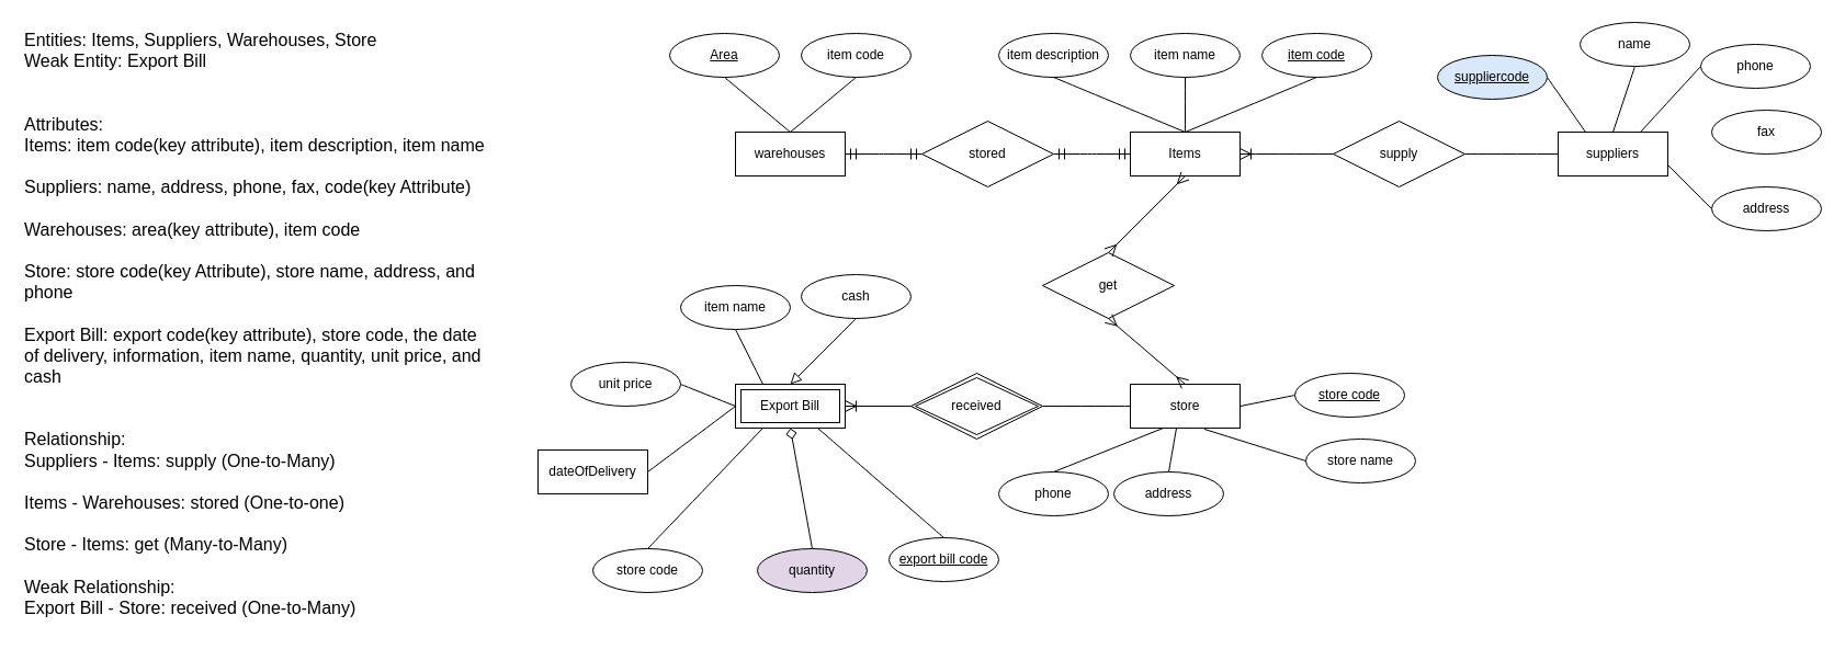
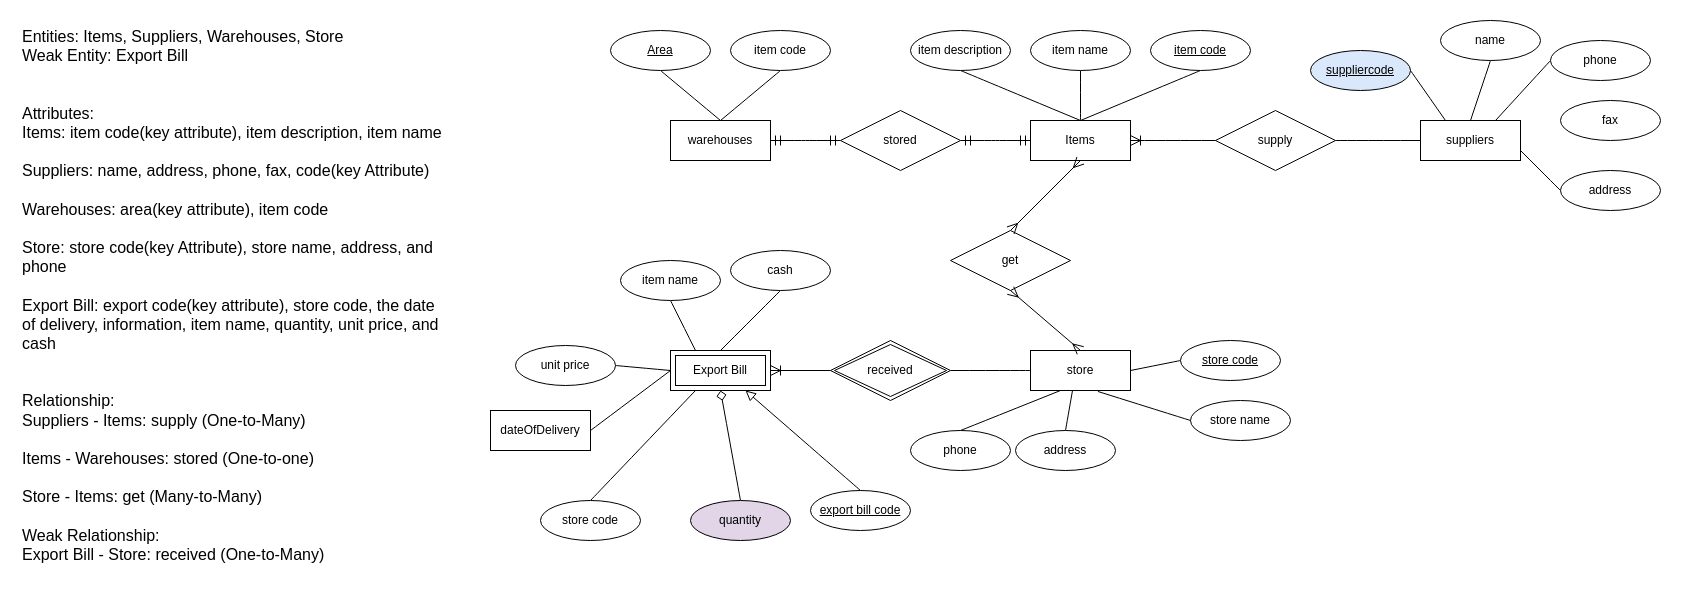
  <mxCell id="0" />
  <mxCell id="1" parent="0" />
  <mxCell id="2" style="edgeStyle=none;curved=1;rounded=0;orthogonalLoop=1;jettySize=auto;html=1;exitX=0.5;exitY=0;exitDx=0;exitDy=0;entryX=0.5;entryY=1;entryDx=0;entryDy=0;fontSize=12;startSize=8;endSize=8;endArrow=none;endFill=0;" parent="1" source="3" target="6" edge="1"><mxGeometry relative="1" as="geometry" /></mxCell>
  <mxCell id="3" value="Items" style="whiteSpace=wrap;html=1;align=center;" parent="1" vertex="1"><mxGeometry x="1030" y="120" width="100" height="40" as="geometry" /></mxCell>
  <mxCell id="4" style="edgeStyle=none;curved=1;rounded=0;orthogonalLoop=1;jettySize=auto;html=1;exitX=0.5;exitY=1;exitDx=0;exitDy=0;entryX=0.5;entryY=0;entryDx=0;entryDy=0;fontSize=12;startSize=8;endSize=8;endArrow=none;endFill=0;" parent="1" source="5" target="3" edge="1"><mxGeometry relative="1" as="geometry" /></mxCell>
  <mxCell id="5" value="item code" style="ellipse;whiteSpace=wrap;html=1;align=center;fontStyle=4;" parent="1" vertex="1"><mxGeometry x="1150" y="30" width="100" height="40" as="geometry" /></mxCell>
  <mxCell id="6" value="item name" style="ellipse;whiteSpace=wrap;html=1;align=center;" parent="1" vertex="1"><mxGeometry x="1030" y="30" width="100" height="40" as="geometry" /></mxCell>
  <mxCell id="7" style="edgeStyle=none;curved=1;rounded=0;orthogonalLoop=1;jettySize=auto;html=1;exitX=0.5;exitY=1;exitDx=0;exitDy=0;entryX=0.5;entryY=0;entryDx=0;entryDy=0;fontSize=12;startSize=8;endSize=8;endArrow=none;endFill=0;" parent="1" source="8" target="3" edge="1"><mxGeometry relative="1" as="geometry" /></mxCell>
  <mxCell id="8" value="item description" style="ellipse;whiteSpace=wrap;html=1;align=center;" parent="1" vertex="1"><mxGeometry x="910" y="30" width="100" height="40" as="geometry" /></mxCell>
  <mxCell id="9" value="suppliers" style="whiteSpace=wrap;html=1;align=center;" parent="1" vertex="1"><mxGeometry x="1420" y="120" width="100" height="40" as="geometry" /></mxCell>
  <mxCell id="10" style="edgeStyle=none;curved=1;rounded=0;orthogonalLoop=1;jettySize=auto;html=1;exitX=1;exitY=0.5;exitDx=0;exitDy=0;entryX=0.25;entryY=0;entryDx=0;entryDy=0;fontSize=12;startSize=8;endSize=8;endArrow=none;endFill=0;" parent="1" source="11" target="9" edge="1"><mxGeometry relative="1" as="geometry" /></mxCell>
  <mxCell id="11" value="suppliercode" style="ellipse;whiteSpace=wrap;html=1;align=center;fontStyle=4;fillColor=#dae8fc;" parent="1" vertex="1"><mxGeometry x="1310" y="50" width="100" height="40" as="geometry" /></mxCell>
  <mxCell id="12" style="edgeStyle=none;curved=1;rounded=0;orthogonalLoop=1;jettySize=auto;html=1;exitX=0.5;exitY=1;exitDx=0;exitDy=0;entryX=0.5;entryY=0;entryDx=0;entryDy=0;fontSize=12;startSize=8;endSize=8;endArrow=none;endFill=0;" parent="1" source="13" target="9" edge="1"><mxGeometry relative="1" as="geometry" /></mxCell>
  <mxCell id="13" value="name" style="ellipse;whiteSpace=wrap;html=1;align=center;" parent="1" vertex="1"><mxGeometry x="1440" y="20" width="100" height="40" as="geometry" /></mxCell>
  <mxCell id="14" style="edgeStyle=none;curved=1;rounded=0;orthogonalLoop=1;jettySize=auto;html=1;exitX=0;exitY=0.5;exitDx=0;exitDy=0;fontSize=12;startSize=8;endSize=8;entryX=0.75;entryY=0;entryDx=0;entryDy=0;endArrow=none;endFill=0;" parent="1" source="15" target="9" edge="1"><mxGeometry relative="1" as="geometry"><mxPoint x="1470" y="120" as="targetPoint" /></mxGeometry></mxCell>
  <mxCell id="15" value="phone" style="ellipse;whiteSpace=wrap;html=1;align=center;" parent="1" vertex="1"><mxGeometry x="1550" y="40" width="100" height="40" as="geometry" /></mxCell>
  <mxCell id="16" value="fax" style="ellipse;whiteSpace=wrap;html=1;align=center;" parent="1" vertex="1"><mxGeometry x="1560" y="100" width="100" height="40" as="geometry" /></mxCell>
  <mxCell id="17" style="edgeStyle=none;curved=1;rounded=0;orthogonalLoop=1;jettySize=auto;html=1;exitX=0;exitY=0.5;exitDx=0;exitDy=0;entryX=1;entryY=0.75;entryDx=0;entryDy=0;fontSize=12;startSize=8;endSize=8;endArrow=none;endFill=0;" parent="1" source="18" target="9" edge="1"><mxGeometry relative="1" as="geometry" /></mxCell>
  <mxCell id="18" value="address" style="ellipse;whiteSpace=wrap;html=1;align=center;" parent="1" vertex="1"><mxGeometry x="1560" y="170" width="100" height="40" as="geometry" /></mxCell>
  <mxCell id="19" value="warehouses" style="whiteSpace=wrap;html=1;align=center;" parent="1" vertex="1"><mxGeometry x="670" y="120" width="100" height="40" as="geometry" /></mxCell>
  <mxCell id="20" style="edgeStyle=none;curved=1;rounded=0;orthogonalLoop=1;jettySize=auto;html=1;exitX=0;exitY=0.5;exitDx=0;exitDy=0;entryX=1;entryY=0.5;entryDx=0;entryDy=0;fontSize=12;startSize=8;endSize=8;endArrow=none;endFill=0;" parent="1" source="21" target="59" edge="1"><mxGeometry relative="1" as="geometry" /></mxCell>
  <mxCell id="21" value="store" style="whiteSpace=wrap;html=1;align=center;" parent="1" vertex="1"><mxGeometry x="1030" y="350" width="100" height="40" as="geometry" /></mxCell>
  <mxCell id="22" style="edgeStyle=none;curved=1;rounded=0;orthogonalLoop=1;jettySize=auto;html=1;exitX=0;exitY=0.5;exitDx=0;exitDy=0;entryX=1;entryY=0.5;entryDx=0;entryDy=0;fontSize=12;startSize=8;endSize=8;endArrow=none;endFill=0;" parent="1" source="23" target="21" edge="1"><mxGeometry relative="1" as="geometry" /></mxCell>
  <mxCell id="23" value="store code" style="ellipse;whiteSpace=wrap;html=1;align=center;fontStyle=4;" parent="1" vertex="1"><mxGeometry x="1180" y="340" width="100" height="40" as="geometry" /></mxCell>
  <mxCell id="24" value="store name" style="ellipse;whiteSpace=wrap;html=1;align=center;" parent="1" vertex="1"><mxGeometry x="1190" y="400" width="100" height="40" as="geometry" /></mxCell>
  <mxCell id="25" value="address" style="ellipse;whiteSpace=wrap;html=1;align=center;" parent="1" vertex="1"><mxGeometry x="1015" y="430" width="100" height="40" as="geometry" /></mxCell>
  <mxCell id="26" value="phone" style="ellipse;whiteSpace=wrap;html=1;align=center;" parent="1" vertex="1"><mxGeometry x="910" y="430" width="100" height="40" as="geometry" /></mxCell>
  <mxCell id="27" style="edgeStyle=none;curved=1;rounded=0;orthogonalLoop=1;jettySize=auto;html=1;exitX=0.5;exitY=0;exitDx=0;exitDy=0;entryX=0.25;entryY=1;entryDx=0;entryDy=0;fontSize=12;startSize=8;endSize=8;endArrow=none;endFill=0;" parent="1" source="58" target="49" edge="1"><mxGeometry relative="1" as="geometry"><mxPoint x="600" y="500" as="sourcePoint" /></mxGeometry></mxCell>
  <mxCell id="28" style="edgeStyle=none;curved=1;rounded=0;orthogonalLoop=1;jettySize=auto;html=1;exitX=1;exitY=0.5;exitDx=0;exitDy=0;fontSize=12;startSize=8;endSize=8;endArrow=none;endFill=0;" parent="1" source="29" edge="1"><mxGeometry relative="1" as="geometry"><mxPoint x="670" y="370" as="targetPoint" /></mxGeometry></mxCell>
  <mxCell id="29" value="dateOfDelivery" style="whiteSpace=wrap;html=1;align=center;rounded=0;" parent="1" vertex="1"><mxGeometry x="490" y="410" width="100" height="40" as="geometry" /></mxCell>
  <mxCell id="30" style="edgeStyle=none;curved=1;rounded=0;orthogonalLoop=1;jettySize=auto;html=1;exitX=0.5;exitY=1;exitDx=0;exitDy=0;entryX=0.25;entryY=0;entryDx=0;entryDy=0;fontSize=12;startSize=8;endSize=8;endArrow=none;endFill=0;" parent="1" source="31" target="49" edge="1"><mxGeometry relative="1" as="geometry" /></mxCell>
  <mxCell id="31" value="item name" style="ellipse;whiteSpace=wrap;html=1;align=center;" parent="1" vertex="1"><mxGeometry x="620" y="260" width="100" height="40" as="geometry" /></mxCell>
  <mxCell id="32" style="edgeStyle=none;curved=1;rounded=0;orthogonalLoop=1;jettySize=auto;html=1;exitX=0.5;exitY=0;exitDx=0;exitDy=0;entryX=0.5;entryY=1;entryDx=0;entryDy=0;fontSize=12;startSize=8;endSize=8;endArrow=diamond;endFill=0;" parent="1" source="33" target="49" edge="1"><mxGeometry relative="1" as="geometry" /></mxCell>
  <mxCell id="33" value="quantity" style="ellipse;whiteSpace=wrap;html=1;align=center;fillColor=#e1d5e7;" parent="1" vertex="1"><mxGeometry x="690" y="500" width="100" height="40" as="geometry" /></mxCell>
  <mxCell id="34" style="edgeStyle=none;curved=1;rounded=0;orthogonalLoop=1;jettySize=auto;html=1;exitX=1;exitY=0.5;exitDx=0;exitDy=0;entryX=0;entryY=0.5;entryDx=0;entryDy=0;fontSize=12;startSize=8;endSize=8;endArrow=none;endFill=0;" parent="1" source="35" target="49" edge="1"><mxGeometry relative="1" as="geometry" /></mxCell>
- <mxCell id="35" value="unit price" style="ellipse;whiteSpace=wrap;html=1;align=center;" parent="1" vertex="1"><mxGeometry x="520" y="330" width="100" height="40" as="geometry" /></mxCell>
- <mxCell id="36" style="edgeStyle=none;curved=1;rounded=0;orthogonalLoop=1;jettySize=auto;html=1;exitX=0.5;exitY=1;exitDx=0;exitDy=0;entryX=0.5;entryY=0;entryDx=0;entryDy=0;fontSize=12;startSize=8;endSize=8;endArrow=block;endFill=0;" parent="1" source="37" target="49" edge="1"><mxGeometry relative="1" as="geometry" /></mxCell>
+ <mxCell id="35" value="unit price" style="ellipse;whiteSpace=wrap;html=1;align=center;" parent="1" vertex="1"><mxGeometry x="515" y="345" width="100" height="40" as="geometry" /></mxCell>
+ <mxCell id="36" style="edgeStyle=none;curved=1;rounded=0;orthogonalLoop=1;jettySize=auto;html=1;exitX=0.5;exitY=1;exitDx=0;exitDy=0;entryX=0.5;entryY=0;entryDx=0;entryDy=0;fontSize=12;startSize=8;endSize=8;endArrow=none;endFill=0;" parent="1" source="37" target="49" edge="1"><mxGeometry relative="1" as="geometry" /></mxCell>
  <mxCell id="37" value="cash" style="ellipse;whiteSpace=wrap;html=1;align=center;" parent="1" vertex="1"><mxGeometry x="730" y="250" width="100" height="40" as="geometry" /></mxCell>
  <mxCell id="38" value="&lt;div&gt;&lt;span style=&quot;text-align: center; text-wrap: nowrap;&quot;&gt;Entities: Items, Suppliers, Warehouses, Store&lt;/span&gt;&lt;br&gt;&lt;/div&gt;&lt;div&gt;&lt;span style=&quot;text-align: center; text-wrap: nowrap;&quot;&gt;Weak Entity: Export Bill&lt;/span&gt;&lt;/div&gt;&lt;div&gt;&lt;span style=&quot;text-align: center; text-wrap: nowrap; background-color: initial;&quot;&gt;&lt;br&gt;&lt;/span&gt;&lt;/div&gt;&lt;div&gt;&lt;span style=&quot;text-align: center; text-wrap: nowrap; background-color: initial;&quot;&gt;&lt;br&gt;&lt;/span&gt;&lt;/div&gt;&lt;div&gt;&lt;span style=&quot;text-align: center; text-wrap: nowrap; background-color: initial;&quot;&gt;Attributes:&lt;/span&gt;&lt;br&gt;&lt;/div&gt;&lt;div&gt;&lt;span style=&quot;text-align: center; text-wrap: nowrap;&quot;&gt;Items: item code(key attribute), item description, item name&lt;/span&gt;&lt;/div&gt;&lt;div&gt;&lt;span style=&quot;text-align: center; text-wrap: nowrap;&quot;&gt;&lt;br&gt;&lt;/span&gt;&lt;/div&gt;&lt;div&gt;&lt;span style=&quot;text-align: center; text-wrap: nowrap;&quot;&gt;Suppliers:&amp;nbsp;&lt;/span&gt;&lt;span style=&quot;background-color: initial;&quot;&gt;name, address, phone, fax, code(key Attribute)&lt;/span&gt;&lt;/div&gt;&lt;div&gt;&lt;span style=&quot;background-color: initial;&quot;&gt;&lt;br&gt;&lt;/span&gt;&lt;/div&gt;&lt;div&gt;&lt;span style=&quot;background-color: initial;&quot;&gt;Warehouses: area(key attribute), item code&amp;nbsp;&lt;/span&gt;&lt;/div&gt;&lt;div&gt;&lt;span style=&quot;background-color: initial;&quot;&gt;&lt;br&gt;&lt;/span&gt;&lt;/div&gt;&lt;div&gt;&lt;span style=&quot;background-color: initial;&quot;&gt;Store:&amp;nbsp;&lt;/span&gt;&lt;span style=&quot;background-color: initial;&quot;&gt;store code(key Attribute), store name, address, and phone&lt;/span&gt;&lt;/div&gt;&lt;div&gt;&lt;span style=&quot;background-color: initial;&quot;&gt;&lt;br&gt;&lt;/span&gt;&lt;/div&gt;&lt;div&gt;&lt;span style=&quot;background-color: initial;&quot;&gt;Export Bill: export code(key attribute), store code,&lt;/span&gt;&lt;span style=&quot;background-color: initial;&quot;&gt;&amp;nbsp;the date of delivery, information, item&amp;nbsp;&lt;/span&gt;&lt;span style=&quot;background-color: initial;&quot;&gt;name, quantity, unit price, and cash&lt;/span&gt;&lt;/div&gt;&lt;div&gt;&lt;br&gt;&lt;/div&gt;&lt;div&gt;&lt;span style=&quot;text-align: center; text-wrap: nowrap;&quot;&gt;&lt;br&gt;&lt;/span&gt;&lt;/div&gt;Relationship:&lt;div&gt;Suppliers - Items: supply (One-to-Many)&lt;/div&gt;&lt;div&gt;&lt;br&gt;&lt;/div&gt;&lt;div&gt;Items - Warehouses: stored (One-to-one)&lt;/div&gt;&lt;div&gt;&lt;br&gt;&lt;/div&gt;&lt;div&gt;Store - Items: get (Many-to-Many)&lt;/div&gt;&lt;div&gt;&lt;br&gt;&lt;/div&gt;&lt;div&gt;Weak Relationship:&lt;/div&gt;&lt;div&gt;Export Bill - Store: received (One-to-Many)&amp;nbsp;&lt;/div&gt;" style="text;html=1;align=left;verticalAlign=middle;whiteSpace=wrap;rounded=0;fontSize=16;" parent="1" vertex="1"><mxGeometry x="20" y="20" width="420" height="550" as="geometry" /></mxCell>
  <mxCell id="39" value="supply" style="shape=rhombus;perimeter=rhombusPerimeter;whiteSpace=wrap;html=1;align=center;" parent="1" vertex="1"><mxGeometry x="1215" y="110" width="120" height="60" as="geometry" /></mxCell>
  <mxCell id="40" value="" style="edgeStyle=entityRelationEdgeStyle;fontSize=12;html=1;endArrow=ERoneToMany;rounded=0;startSize=8;endSize=8;curved=1;exitX=0;exitY=0.5;exitDx=0;exitDy=0;entryX=1;entryY=0.5;entryDx=0;entryDy=0;" parent="1" source="39" target="3" edge="1"><mxGeometry width="100" height="100" relative="1" as="geometry"><mxPoint x="1150" y="300" as="sourcePoint" /><mxPoint x="1200" y="220" as="targetPoint" /></mxGeometry></mxCell>
  <mxCell id="41" value="" style="endArrow=none;html=1;rounded=0;fontSize=12;startSize=8;endSize=8;curved=1;exitX=1;exitY=0.5;exitDx=0;exitDy=0;entryX=0;entryY=0.5;entryDx=0;entryDy=0;" parent="1" source="39" target="9" edge="1"><mxGeometry relative="1" as="geometry"><mxPoint x="1270" y="190" as="sourcePoint" /><mxPoint x="1430" y="190" as="targetPoint" /></mxGeometry></mxCell>
  <mxCell id="42" value="stored" style="shape=rhombus;perimeter=rhombusPerimeter;whiteSpace=wrap;html=1;align=center;" parent="1" vertex="1"><mxGeometry x="840" y="110" width="120" height="60" as="geometry" /></mxCell>
  <mxCell id="43" value="" style="edgeStyle=entityRelationEdgeStyle;fontSize=12;html=1;endArrow=ERmandOne;startArrow=ERmandOne;rounded=0;startSize=8;endSize=8;curved=1;exitX=1;exitY=0.5;exitDx=0;exitDy=0;entryX=0;entryY=0.5;entryDx=0;entryDy=0;" parent="1" source="19" target="42" edge="1"><mxGeometry width="100" height="100" relative="1" as="geometry"><mxPoint x="830" y="330" as="sourcePoint" /><mxPoint x="930" y="230" as="targetPoint" /></mxGeometry></mxCell>
  <mxCell id="44" value="" style="edgeStyle=entityRelationEdgeStyle;fontSize=12;html=1;endArrow=ERmandOne;startArrow=ERmandOne;rounded=0;startSize=8;endSize=8;curved=1;entryX=0;entryY=0.5;entryDx=0;entryDy=0;" parent="1" target="3" edge="1"><mxGeometry width="100" height="100" relative="1" as="geometry"><mxPoint x="960" y="140" as="sourcePoint" /><mxPoint x="1090" y="180" as="targetPoint" /></mxGeometry></mxCell>
  <mxCell id="45" style="edgeStyle=none;curved=1;rounded=0;orthogonalLoop=1;jettySize=auto;html=1;exitX=0.5;exitY=1;exitDx=0;exitDy=0;entryX=0.5;entryY=0;entryDx=0;entryDy=0;fontSize=12;startSize=8;endSize=8;endArrow=none;endFill=0;" parent="1" source="46" target="19" edge="1"><mxGeometry relative="1" as="geometry" /></mxCell>
  <mxCell id="46" value="&lt;u&gt;Area&lt;/u&gt;" style="ellipse;whiteSpace=wrap;html=1;align=center;" parent="1" vertex="1"><mxGeometry x="610" y="30" width="100" height="40" as="geometry" /></mxCell>
  <mxCell id="47" style="edgeStyle=none;curved=1;rounded=0;orthogonalLoop=1;jettySize=auto;html=1;exitX=0.5;exitY=1;exitDx=0;exitDy=0;fontSize=12;startSize=8;endSize=8;endArrow=none;endFill=0;" parent="1" source="48" edge="1"><mxGeometry relative="1" as="geometry"><mxPoint x="720" y="120" as="targetPoint" /></mxGeometry></mxCell>
  <mxCell id="48" value="item code" style="ellipse;whiteSpace=wrap;html=1;align=center;" parent="1" vertex="1"><mxGeometry x="730" y="30" width="100" height="40" as="geometry" /></mxCell>
  <mxCell id="49" value="Export Bill" style="shape=ext;margin=3;double=1;whiteSpace=wrap;html=1;align=center;" parent="1" vertex="1"><mxGeometry x="670" y="350" width="100" height="40" as="geometry" /></mxCell>
  <mxCell id="50" style="edgeStyle=none;curved=1;rounded=0;orthogonalLoop=1;jettySize=auto;html=1;exitX=0;exitY=0.5;exitDx=0;exitDy=0;entryX=0.674;entryY=1.024;entryDx=0;entryDy=0;entryPerimeter=0;fontSize=12;startSize=8;endSize=8;endArrow=none;endFill=0;" parent="1" source="24" target="21" edge="1"><mxGeometry relative="1" as="geometry" /></mxCell>
  <mxCell id="51" style="edgeStyle=none;curved=1;rounded=0;orthogonalLoop=1;jettySize=auto;html=1;exitX=0.5;exitY=0;exitDx=0;exitDy=0;fontSize=12;startSize=8;endSize=8;endArrow=none;endFill=0;" parent="1" source="25" edge="1"><mxGeometry relative="1" as="geometry"><mxPoint x="1072" y="390" as="targetPoint" /></mxGeometry></mxCell>
  <mxCell id="52" style="edgeStyle=none;curved=1;rounded=0;orthogonalLoop=1;jettySize=auto;html=1;exitX=0.5;exitY=0;exitDx=0;exitDy=0;fontSize=12;startSize=8;endSize=8;endArrow=none;endFill=0;" parent="1" source="26" edge="1"><mxGeometry relative="1" as="geometry"><mxPoint x="1060" y="390" as="targetPoint" /></mxGeometry></mxCell>
  <mxCell id="53" value="get" style="shape=rhombus;perimeter=rhombusPerimeter;whiteSpace=wrap;html=1;align=center;" parent="1" vertex="1"><mxGeometry x="950" y="230" width="120" height="60" as="geometry" /></mxCell>
  <mxCell id="54" value="" style="fontSize=12;html=1;endArrow=ERmany;startArrow=ERmany;rounded=0;startSize=8;endSize=8;exitX=0.5;exitY=0;exitDx=0;exitDy=0;entryX=0.5;entryY=1;entryDx=0;entryDy=0;" parent="1" source="21" target="53" edge="1"><mxGeometry width="100" height="100" relative="1" as="geometry"><mxPoint x="1040" y="300" as="sourcePoint" /><mxPoint x="1140" y="200" as="targetPoint" /></mxGeometry></mxCell>
  <mxCell id="55" value="" style="fontSize=12;html=1;endArrow=ERmany;startArrow=ERmany;rounded=0;startSize=8;endSize=8;exitX=0.5;exitY=0;exitDx=0;exitDy=0;entryX=0.5;entryY=1;entryDx=0;entryDy=0;" parent="1" source="53" target="3" edge="1"><mxGeometry width="100" height="100" relative="1" as="geometry"><mxPoint x="1190" y="250" as="sourcePoint" /><mxPoint x="1290" y="150" as="targetPoint" /></mxGeometry></mxCell>
- <mxCell id="56" style="edgeStyle=none;curved=1;rounded=0;orthogonalLoop=1;jettySize=auto;html=1;exitX=0.5;exitY=0;exitDx=0;exitDy=0;entryX=0.75;entryY=1;entryDx=0;entryDy=0;fontSize=12;startSize=8;endSize=8;endArrow=none;endFill=0;" parent="1" source="57" target="49" edge="1"><mxGeometry relative="1" as="geometry" /></mxCell>
+ <mxCell id="56" style="edgeStyle=none;curved=1;rounded=0;orthogonalLoop=1;jettySize=auto;html=1;exitX=0.5;exitY=0;exitDx=0;exitDy=0;entryX=0.75;entryY=1;entryDx=0;entryDy=0;fontSize=12;startSize=8;endSize=8;endArrow=block;endFill=0;" parent="1" source="57" target="49" edge="1"><mxGeometry relative="1" as="geometry" /></mxCell>
  <mxCell id="57" value="export bill code" style="ellipse;whiteSpace=wrap;html=1;align=center;fontStyle=4;" parent="1" vertex="1"><mxGeometry x="810" y="490" width="100" height="40" as="geometry" /></mxCell>
  <mxCell id="58" value="store code" style="ellipse;whiteSpace=wrap;html=1;align=center;" parent="1" vertex="1"><mxGeometry x="540" y="500" width="100" height="40" as="geometry" /></mxCell>
  <mxCell id="59" value="received" style="shape=rhombus;double=1;perimeter=rhombusPerimeter;whiteSpace=wrap;html=1;align=center;" parent="1" vertex="1"><mxGeometry x="830" y="340" width="120" height="60" as="geometry" /></mxCell>
  <mxCell id="60" value="" style="edgeStyle=entityRelationEdgeStyle;fontSize=12;html=1;endArrow=ERoneToMany;rounded=0;startSize=8;endSize=8;curved=1;exitX=0;exitY=0.5;exitDx=0;exitDy=0;entryX=1;entryY=0.5;entryDx=0;entryDy=0;" parent="1" source="59" target="49" edge="1"><mxGeometry width="100" height="100" relative="1" as="geometry"><mxPoint x="890" y="320" as="sourcePoint" /><mxPoint x="990" y="220" as="targetPoint" /></mxGeometry></mxCell>
